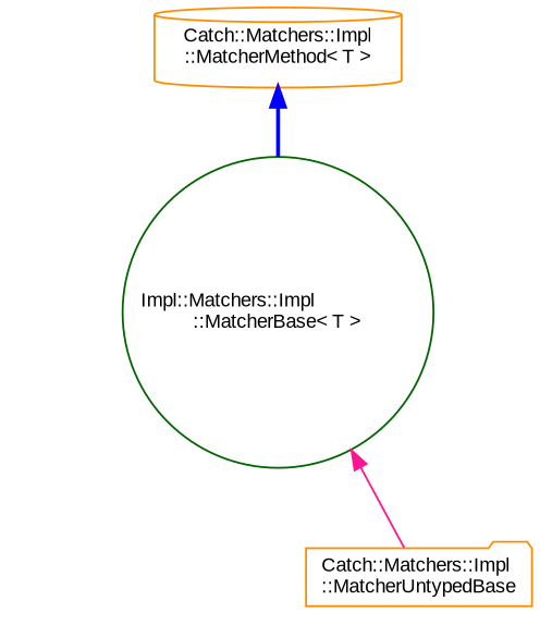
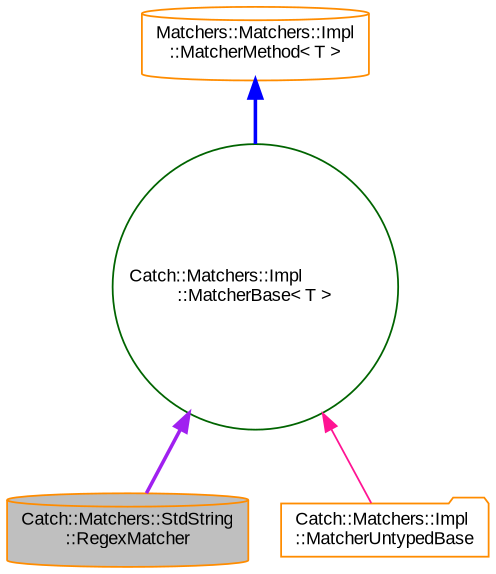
  digraph {
    fontname="Liberation Sans"
    rankdir=TB
    node [color=darkorange fillcolor=white fontname="Liberation Sans" fontsize=10 shape=cylinder style=filled]
    edge [dir=back fontname="Liberation Sans" fontsize=10 labelfontname=Helvetica labelfontsize=10 style=bold]
-   n2 [color=darkgreen height=0.2 label="Impl::Matchers::Impl\l::MatcherBase\< T \>" shape=circle width=0.4]
+   n1 [fillcolor=grey75 fontcolor=black height=0.2 label="Catch::Matchers::StdString\l::RegexMatcher" width=0.4]
+   n2 [color=darkgreen height=0.2 label="Catch::Matchers::Impl\l::MatcherBase\< T \>" shape=circle width=0.4]
    n3 [height=0.2 label="Catch::Matchers::Impl\l::MatcherUntypedBase" shape=folder width=0.4]
-   n4 [height=0.2 label="Catch::Matchers::Impl\l::MatcherMethod\< T \>" width=0.4]
+   n4 [height=0.2 label="Matchers::Matchers::Impl\l::MatcherMethod\< T \>" width=0.4]
+   n2 -> n1 [color=purple]
    n2 -> n3 [color=deeppink style=solid]
    n4 -> n2 [color=blue]
  }
